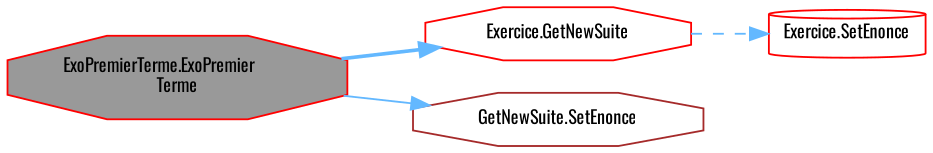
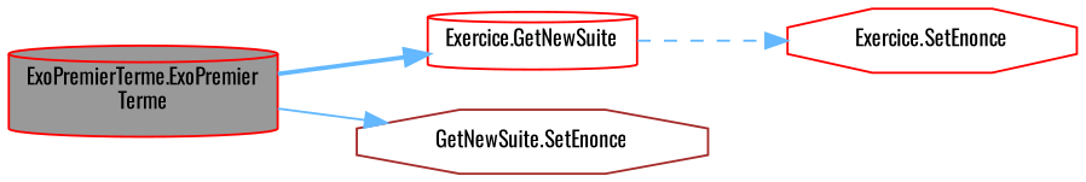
  digraph {
    fontname=Oswald
    rankdir=LR
    node [color=red fillcolor=white fontname=Oswald fontsize=10 shape=cylinder style=filled]
    edge [color=steelblue1 fontname=Oswald fontsize=10 labelfontname=Helvetica labelfontsize=10]
-   n1 [fillcolor=grey60 fontcolor=black height=0.2 label="ExoPremierTerme.ExoPremier\lTerme" shape=octagon width=0.4]
-   n2 [height=0.2 label="Exercice.GetNewSuite" shape=octagon width=0.4]
+   n1 [fillcolor=grey60 fontcolor=black height=0.2 label="ExoPremierTerme.ExoPremier\lTerme" width=0.4]
+   n2 [height=0.2 label="Exercice.GetNewSuite" width=0.4]
    n3 [color=brown height=0.2 label="GetNewSuite.SetEnonce" shape=octagon width=0.4]
-   n4 [height=0.2 label="Exercice.SetEnonce" width=0.4]
+   n4 [height=0.2 label="Exercice.SetEnonce" shape=octagon width=0.4]
    n1 -> n2 [style=bold]
    n1 -> n3 [style=solid]
    n2 -> n4 [style=dashed]
  }
